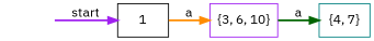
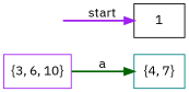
  digraph {
    fontname="IBM Plex Sans"
    rankdir=LR
    node [color=teal fontname="IBM Plex Sans" shape=box]
    edge [fontname="IBM Plex Sans" style=bold]
    "{4, 7}"
    "{3, 6, 10}" [color=purple]
    "" [shape=none]
    1 [color=black]
    "{3, 6, 10}" -> "{4, 7}" [color=darkgreen label=a]
    "" -> 1 [color=purple label=start]
-   1 -> "{3, 6, 10}" [color=darkorange label=a]
  }
